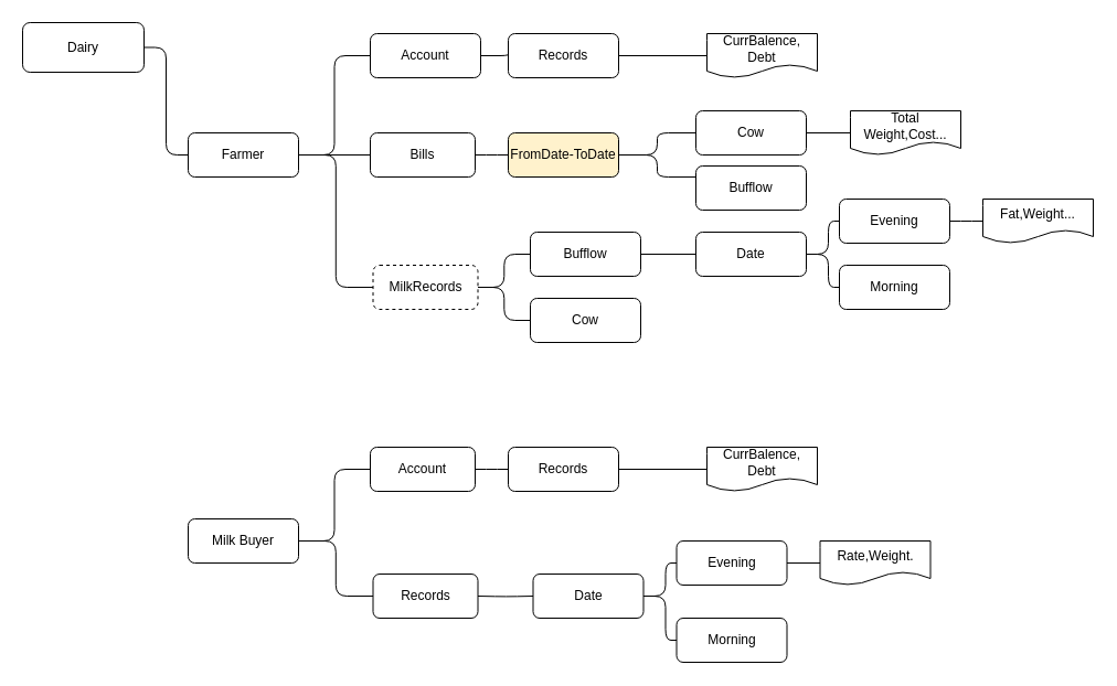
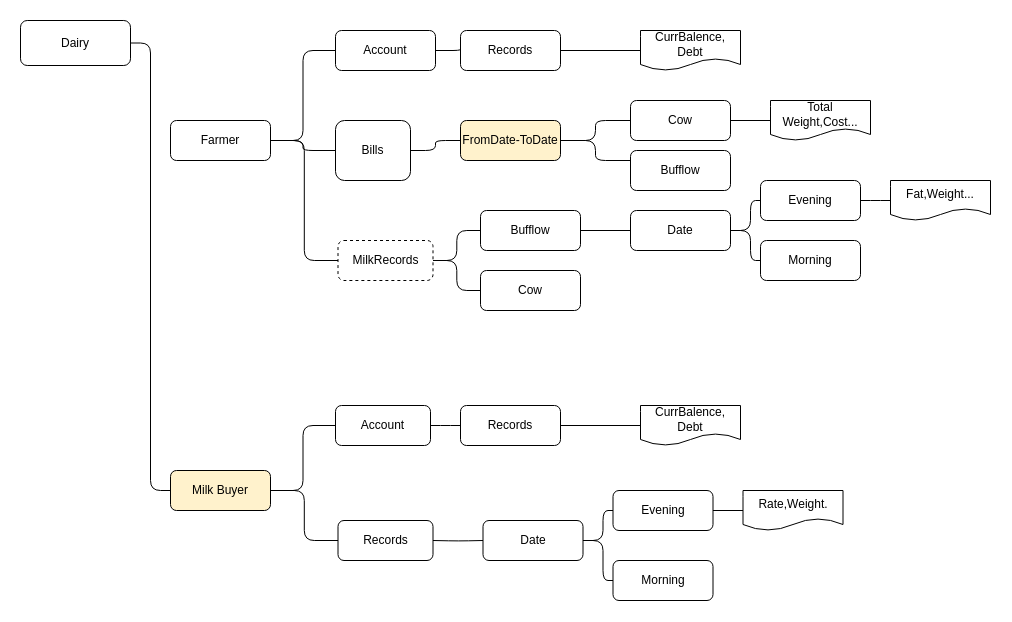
  <mxCell id="0" />
  <mxCell id="1" parent="0" />
- <mxCell id="2" style="rounded=1;orthogonalLoop=1;jettySize=auto;html=1;entryX=0;entryY=0.5;entryDx=0;entryDy=0;edgeStyle=orthogonalEdgeStyle;endArrow=none;endFill=0;" parent="1" source="4" target="8" edge="1"><mxGeometry relative="1" as="geometry" /></mxCell>
+ <mxCell id="3" style="edgeStyle=orthogonalEdgeStyle;rounded=1;orthogonalLoop=1;jettySize=auto;html=1;entryX=0;entryY=0.5;entryDx=0;entryDy=0;endArrow=none;endFill=0;" parent="1" source="4" target="39" edge="1"><mxGeometry relative="1" as="geometry" /></mxCell>
  <mxCell id="4" value="Dairy" style="rounded=1;whiteSpace=wrap;html=1;" parent="1" vertex="1"><mxGeometry x="20" y="20" width="110" height="45" as="geometry" /></mxCell>
  <mxCell id="5" style="edgeStyle=orthogonalEdgeStyle;rounded=1;orthogonalLoop=1;jettySize=auto;html=1;exitX=1;exitY=0.5;exitDx=0;exitDy=0;entryX=0;entryY=0.5;entryDx=0;entryDy=0;endArrow=none;endFill=0;" parent="1" source="8" target="12" edge="1"><mxGeometry relative="1" as="geometry" /></mxCell>
  <mxCell id="6" style="edgeStyle=orthogonalEdgeStyle;rounded=1;orthogonalLoop=1;jettySize=auto;html=1;entryX=0;entryY=0.5;entryDx=0;entryDy=0;endArrow=none;endFill=0;" parent="1" source="8" target="10" edge="1"><mxGeometry relative="1" as="geometry" /></mxCell>
  <mxCell id="7" style="edgeStyle=orthogonalEdgeStyle;rounded=1;orthogonalLoop=1;jettySize=auto;html=1;entryX=0;entryY=0.5;entryDx=0;entryDy=0;endArrow=none;endFill=0;" parent="1" source="8" target="26" edge="1"><mxGeometry relative="1" as="geometry" /></mxCell>
  <mxCell id="8" value="Farmer" style="whiteSpace=wrap;html=1;rounded=1;" parent="1" vertex="1"><mxGeometry x="170" y="120" width="100" height="40" as="geometry" /></mxCell>
  <mxCell id="9" value="" style="edgeStyle=orthogonalEdgeStyle;rounded=1;orthogonalLoop=1;jettySize=auto;html=1;endArrow=none;endFill=0;" parent="1" source="10" edge="1"><mxGeometry relative="1" as="geometry"><mxPoint x="490" y="43.692" as="targetPoint" /></mxGeometry></mxCell>
  <mxCell id="10" value="Account" style="whiteSpace=wrap;html=1;rounded=1;" parent="1" vertex="1"><mxGeometry x="335" y="30" width="100" height="40" as="geometry" /></mxCell>
  <mxCell id="11" style="edgeStyle=orthogonalEdgeStyle;rounded=1;orthogonalLoop=1;jettySize=auto;html=1;entryX=0;entryY=0.5;entryDx=0;entryDy=0;endArrow=none;endFill=0;" parent="1" source="12" target="18" edge="1"><mxGeometry relative="1" as="geometry" /></mxCell>
- <mxCell id="12" value="Bills" style="whiteSpace=wrap;html=1;rounded=1;" parent="1" vertex="1"><mxGeometry x="335" y="120" width="95" height="40" as="geometry" /></mxCell>
+ <mxCell id="12" value="Bills" style="whiteSpace=wrap;html=1;rounded=1;" parent="1" vertex="1"><mxGeometry x="335" y="120" width="75" height="60" as="geometry" /></mxCell>
  <mxCell id="13" value="CurrBalence,&lt;br&gt;Debt" style="shape=document;whiteSpace=wrap;html=1;boundedLbl=1;" parent="1" vertex="1"><mxGeometry x="640" y="30" width="100" height="40" as="geometry" /></mxCell>
  <mxCell id="14" style="edgeStyle=orthogonalEdgeStyle;rounded=1;orthogonalLoop=1;jettySize=auto;html=1;entryX=0;entryY=0.5;entryDx=0;entryDy=0;endArrow=none;endFill=0;" parent="1" source="15" target="13" edge="1"><mxGeometry relative="1" as="geometry" /></mxCell>
  <mxCell id="15" value="Records" style="whiteSpace=wrap;html=1;rounded=1;" parent="1" vertex="1"><mxGeometry x="460" y="30" width="100" height="40" as="geometry" /></mxCell>
  <mxCell id="16" style="edgeStyle=orthogonalEdgeStyle;rounded=1;orthogonalLoop=1;jettySize=auto;html=1;entryX=0;entryY=0.5;entryDx=0;entryDy=0;endArrow=none;endFill=0;" parent="1" source="18" target="20" edge="1"><mxGeometry relative="1" as="geometry" /></mxCell>
  <mxCell id="17" style="edgeStyle=orthogonalEdgeStyle;rounded=1;orthogonalLoop=1;jettySize=auto;html=1;entryX=0;entryY=0.25;entryDx=0;entryDy=0;endArrow=none;endFill=0;" parent="1" source="18" target="21" edge="1"><mxGeometry relative="1" as="geometry" /></mxCell>
  <mxCell id="18" value="FromDate-ToDate" style="whiteSpace=wrap;html=1;rounded=1;fillColor=#fff2cc;" parent="1" vertex="1"><mxGeometry x="460" y="120" width="100" height="40" as="geometry" /></mxCell>
  <mxCell id="19" style="edgeStyle=orthogonalEdgeStyle;rounded=1;orthogonalLoop=1;jettySize=auto;html=1;endArrow=none;endFill=0;" parent="1" source="20" target="23" edge="1"><mxGeometry relative="1" as="geometry" /></mxCell>
  <mxCell id="20" value="Cow" style="whiteSpace=wrap;html=1;rounded=1;" parent="1" vertex="1"><mxGeometry x="630" y="100" width="100" height="40" as="geometry" /></mxCell>
  <mxCell id="21" value="Bufflow" style="whiteSpace=wrap;html=1;rounded=1;" parent="1" vertex="1"><mxGeometry x="630" y="150" width="100" height="40" as="geometry" /></mxCell>
  <mxCell id="22" style="edgeStyle=orthogonalEdgeStyle;rounded=1;orthogonalLoop=1;jettySize=auto;html=1;exitX=0.5;exitY=1;exitDx=0;exitDy=0;endArrow=none;endFill=0;" parent="1" source="21" target="21" edge="1"><mxGeometry relative="1" as="geometry" /></mxCell>
  <mxCell id="23" value="Total Weight,Cost..." style="shape=document;whiteSpace=wrap;html=1;boundedLbl=1;" parent="1" vertex="1"><mxGeometry x="770" y="100" width="100" height="40" as="geometry" /></mxCell>
  <mxCell id="24" style="edgeStyle=orthogonalEdgeStyle;rounded=1;orthogonalLoop=1;jettySize=auto;html=1;exitX=1;exitY=0.5;exitDx=0;exitDy=0;entryX=0;entryY=0.5;entryDx=0;entryDy=0;endArrow=none;endFill=0;" parent="1" source="26" target="28" edge="1"><mxGeometry relative="1" as="geometry" /></mxCell>
  <mxCell id="25" style="edgeStyle=orthogonalEdgeStyle;rounded=1;orthogonalLoop=1;jettySize=auto;html=1;entryX=0;entryY=0.5;entryDx=0;entryDy=0;endArrow=none;endFill=0;" parent="1" source="26" target="29" edge="1"><mxGeometry relative="1" as="geometry" /></mxCell>
  <mxCell id="26" value="MilkRecords" style="whiteSpace=wrap;html=1;rounded=1;dashed=1;" parent="1" vertex="1"><mxGeometry x="337.5" y="240" width="95" height="40" as="geometry" /></mxCell>
  <mxCell id="27" style="edgeStyle=orthogonalEdgeStyle;rounded=1;orthogonalLoop=1;jettySize=auto;html=1;exitX=1;exitY=0.5;exitDx=0;exitDy=0;endArrow=none;endFill=0;" parent="1" source="28" target="32" edge="1"><mxGeometry relative="1" as="geometry" /></mxCell>
  <mxCell id="28" value="Bufflow" style="whiteSpace=wrap;html=1;rounded=1;" parent="1" vertex="1"><mxGeometry x="480" y="210" width="100" height="40" as="geometry" /></mxCell>
  <mxCell id="29" value="Cow" style="whiteSpace=wrap;html=1;rounded=1;" parent="1" vertex="1"><mxGeometry x="480" y="270" width="100" height="40" as="geometry" /></mxCell>
  <mxCell id="30" style="edgeStyle=orthogonalEdgeStyle;rounded=1;orthogonalLoop=1;jettySize=auto;html=1;entryX=0;entryY=0.5;entryDx=0;entryDy=0;endArrow=none;endFill=0;" parent="1" source="32" target="34" edge="1"><mxGeometry relative="1" as="geometry" /></mxCell>
  <mxCell id="31" style="edgeStyle=orthogonalEdgeStyle;rounded=1;orthogonalLoop=1;jettySize=auto;html=1;entryX=0;entryY=0.5;entryDx=0;entryDy=0;endArrow=none;endFill=0;" parent="1" source="32" target="35" edge="1"><mxGeometry relative="1" as="geometry" /></mxCell>
  <mxCell id="32" value="Date" style="whiteSpace=wrap;html=1;rounded=1;" parent="1" vertex="1"><mxGeometry x="630" y="210" width="100" height="40" as="geometry" /></mxCell>
  <mxCell id="33" style="edgeStyle=orthogonalEdgeStyle;rounded=1;orthogonalLoop=1;jettySize=auto;html=1;endArrow=none;endFill=0;" parent="1" source="34" target="36" edge="1"><mxGeometry relative="1" as="geometry" /></mxCell>
  <mxCell id="34" value="Evening" style="whiteSpace=wrap;html=1;rounded=1;" parent="1" vertex="1"><mxGeometry x="760" y="180" width="100" height="40" as="geometry" /></mxCell>
  <mxCell id="35" value="Morning" style="whiteSpace=wrap;html=1;rounded=1;" parent="1" vertex="1"><mxGeometry x="760" y="240" width="100" height="40" as="geometry" /></mxCell>
  <mxCell id="36" value="Fat,Weight..." style="shape=document;whiteSpace=wrap;html=1;boundedLbl=1;" parent="1" vertex="1"><mxGeometry x="890" y="180" width="100" height="40" as="geometry" /></mxCell>
  <mxCell id="37" style="edgeStyle=orthogonalEdgeStyle;rounded=1;orthogonalLoop=1;jettySize=auto;html=1;entryX=0;entryY=0.5;entryDx=0;entryDy=0;endArrow=none;endFill=0;" parent="1" source="39" target="41" edge="1"><mxGeometry relative="1" as="geometry" /></mxCell>
  <mxCell id="38" style="edgeStyle=orthogonalEdgeStyle;rounded=1;orthogonalLoop=1;jettySize=auto;html=1;entryX=0;entryY=0.5;entryDx=0;entryDy=0;endArrow=none;endFill=0;" parent="1" source="39" target="45" edge="1"><mxGeometry relative="1" as="geometry" /></mxCell>
- <mxCell id="39" value="Milk Buyer" style="whiteSpace=wrap;html=1;rounded=1;" parent="1" vertex="1"><mxGeometry x="170" y="470" width="100" height="40" as="geometry" /></mxCell>
+ <mxCell id="39" value="Milk Buyer" style="whiteSpace=wrap;html=1;rounded=1;fillColor=#fff2cc;" parent="1" vertex="1"><mxGeometry x="170" y="470" width="100" height="40" as="geometry" /></mxCell>
  <mxCell id="40" style="edgeStyle=orthogonalEdgeStyle;rounded=1;orthogonalLoop=1;jettySize=auto;html=1;entryX=0;entryY=0.5;entryDx=0;entryDy=0;endArrow=none;endFill=0;" parent="1" source="41" target="44" edge="1"><mxGeometry relative="1" as="geometry" /></mxCell>
  <mxCell id="41" value="Account" style="whiteSpace=wrap;html=1;rounded=1;" parent="1" vertex="1"><mxGeometry x="335" y="405" width="95" height="40" as="geometry" /></mxCell>
  <mxCell id="42" value="CurrBalence,&lt;br&gt;Debt" style="shape=document;whiteSpace=wrap;html=1;boundedLbl=1;" parent="1" vertex="1"><mxGeometry x="640" y="405" width="100" height="40" as="geometry" /></mxCell>
  <mxCell id="43" style="edgeStyle=orthogonalEdgeStyle;rounded=1;orthogonalLoop=1;jettySize=auto;html=1;endArrow=none;endFill=0;" parent="1" source="44" target="42" edge="1"><mxGeometry relative="1" as="geometry" /></mxCell>
  <mxCell id="44" value="Records" style="whiteSpace=wrap;html=1;rounded=1;" parent="1" vertex="1"><mxGeometry x="460" y="405" width="100" height="40" as="geometry" /></mxCell>
  <mxCell id="45" value="Records" style="whiteSpace=wrap;html=1;rounded=1;" parent="1" vertex="1"><mxGeometry x="337.5" y="520" width="95" height="40" as="geometry" /></mxCell>
  <mxCell id="46" style="edgeStyle=orthogonalEdgeStyle;rounded=1;orthogonalLoop=1;jettySize=auto;html=1;exitX=1;exitY=0.5;exitDx=0;exitDy=0;endArrow=none;endFill=0;" parent="1" target="49" edge="1"><mxGeometry relative="1" as="geometry"><mxPoint x="432.5" y="540" as="sourcePoint" /></mxGeometry></mxCell>
  <mxCell id="47" style="edgeStyle=orthogonalEdgeStyle;rounded=1;orthogonalLoop=1;jettySize=auto;html=1;entryX=0;entryY=0.5;entryDx=0;entryDy=0;endArrow=none;endFill=0;" parent="1" source="49" target="51" edge="1"><mxGeometry relative="1" as="geometry" /></mxCell>
  <mxCell id="48" style="edgeStyle=orthogonalEdgeStyle;rounded=1;orthogonalLoop=1;jettySize=auto;html=1;entryX=0;entryY=0.5;entryDx=0;entryDy=0;endArrow=none;endFill=0;" parent="1" source="49" target="52" edge="1"><mxGeometry relative="1" as="geometry" /></mxCell>
  <mxCell id="49" value="Date" style="whiteSpace=wrap;html=1;rounded=1;" parent="1" vertex="1"><mxGeometry x="482.5" y="520" width="100" height="40" as="geometry" /></mxCell>
  <mxCell id="50" style="edgeStyle=orthogonalEdgeStyle;rounded=1;orthogonalLoop=1;jettySize=auto;html=1;endArrow=none;endFill=0;" parent="1" source="51" target="53" edge="1"><mxGeometry relative="1" as="geometry" /></mxCell>
  <mxCell id="51" value="Evening" style="whiteSpace=wrap;html=1;rounded=1;" parent="1" vertex="1"><mxGeometry x="612.5" y="490" width="100" height="40" as="geometry" /></mxCell>
  <mxCell id="52" value="Morning" style="whiteSpace=wrap;html=1;rounded=1;" parent="1" vertex="1"><mxGeometry x="612.5" y="560" width="100" height="40" as="geometry" /></mxCell>
  <mxCell id="53" value="Rate,Weight." style="shape=document;whiteSpace=wrap;html=1;boundedLbl=1;" parent="1" vertex="1"><mxGeometry x="742.5" y="490" width="100" height="40" as="geometry" /></mxCell>
